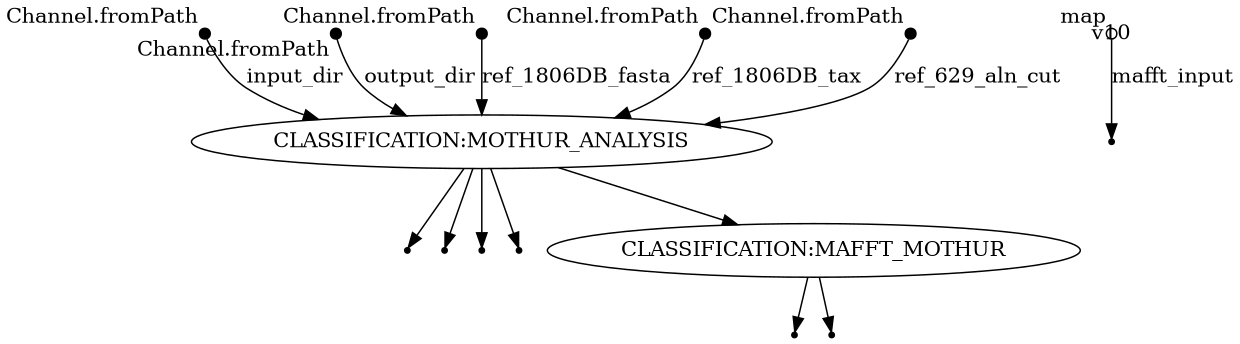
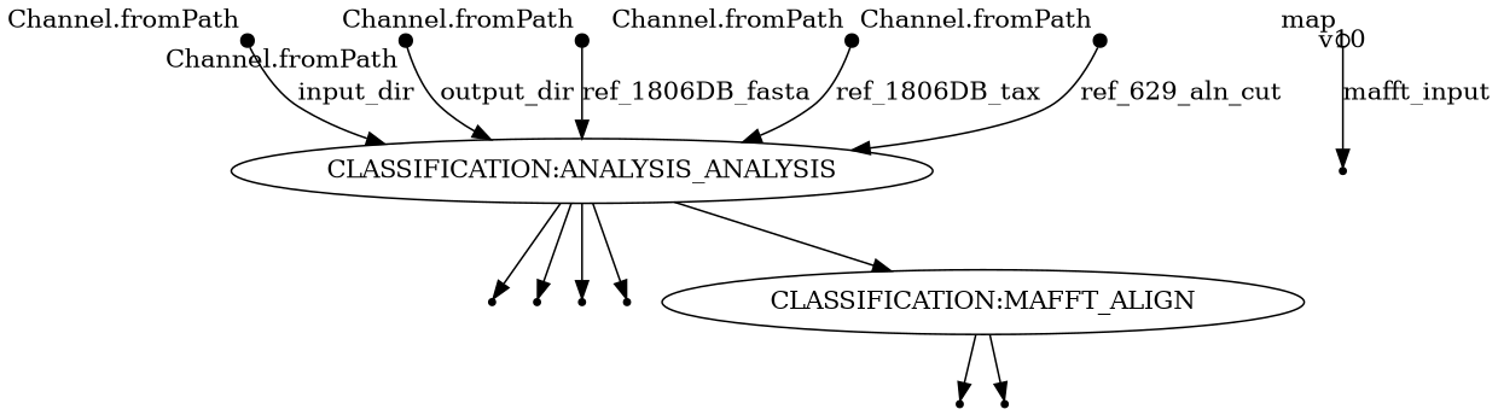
  digraph {
    node [shape=point]
    v0 [fixedsize=true width=0.1 xlabel="Channel.fromPath"]
-   n2 [label="CLASSIFICATION:MOTHUR_ANALYSIS" shape=""]
+   n2 [label="CLASSIFICATION:ANALYSIS_ANALYSIS" shape=""]
    v9
    v8
    v7
    v6
-   n7 [label="CLASSIFICATION:MAFFT_MOTHUR" shape=""]
+   n7 [label="CLASSIFICATION:MAFFT_ALIGN" shape=""]
    v10 [fixedsize=true shape=circle width=0.1 xlabel=map]
    v11
    v14
    v13
    v1 [fixedsize=true width=0.1 xlabel="Channel.fromPath"]
    v2 [fixedsize=true width=0.1 xlabel="Channel.fromPath"]
    v3 [fixedsize=true width=0.1 xlabel="Channel.fromPath"]
    v4 [fixedsize=true width=0.1 xlabel="Channel.fromPath"]
    v0 -> n2 [label=input_dir]
    n2 -> v9
    n2 -> v8
    n2 -> v7
    n2 -> v6
    n2 -> n7
    n7 -> v14
    n7 -> v13
    v10 -> v11 [label=mafft_input]
    v1 -> n2 [label=output_dir]
    v2 -> n2 [label=ref_1806DB_fasta]
    v3 -> n2 [label=ref_1806DB_tax]
    v4 -> n2 [label=ref_629_aln_cut]
  }
